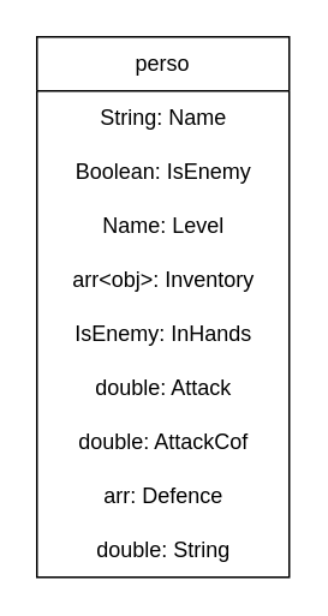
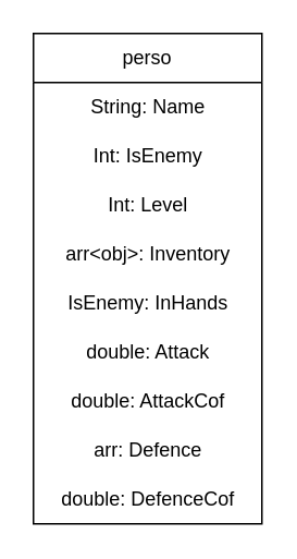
  <mxCell id="0" />
  <mxCell id="1" parent="0" />
  <mxCell id="2" value="perso" style="swimlane;fontStyle=0;childLayout=stackLayout;horizontal=1;startSize=30;horizontalStack=0;resizeParent=1;resizeParentMax=0;resizeLast=0;collapsible=1;marginBottom=0;whiteSpace=wrap;html=1;" vertex="1" parent="1"><mxGeometry x="20" y="20" width="140" height="300" as="geometry" /></mxCell>
  <mxCell id="3" value="String: Name" style="text;html=1;align=center;verticalAlign=middle;resizable=0;points=[];autosize=1;strokeColor=none;fillColor=none;" vertex="1" parent="2"><mxGeometry y="30" width="140" height="30" as="geometry" /></mxCell>
- <mxCell id="4" value="Boolean: IsEnemy" style="text;html=1;align=center;verticalAlign=middle;resizable=0;points=[];autosize=1;strokeColor=none;fillColor=none;" vertex="1" parent="2"><mxGeometry y="60" width="140" height="30" as="geometry" /></mxCell>
- <mxCell id="5" value="Name: Level" style="text;html=1;align=center;verticalAlign=middle;resizable=0;points=[];autosize=1;strokeColor=none;fillColor=none;" vertex="1" parent="2"><mxGeometry y="90" width="140" height="30" as="geometry" /></mxCell>
+ <mxCell id="4" value="Int: IsEnemy" style="text;html=1;align=center;verticalAlign=middle;resizable=0;points=[];autosize=1;strokeColor=none;fillColor=none;" vertex="1" parent="2"><mxGeometry y="60" width="140" height="30" as="geometry" /></mxCell>
+ <mxCell id="5" value="Int: Level" style="text;html=1;align=center;verticalAlign=middle;resizable=0;points=[];autosize=1;strokeColor=none;fillColor=none;" vertex="1" parent="2"><mxGeometry y="90" width="140" height="30" as="geometry" /></mxCell>
  <mxCell id="6" value="arr&amp;lt;obj&amp;gt;: Inventory" style="text;html=1;align=center;verticalAlign=middle;resizable=0;points=[];autosize=1;strokeColor=none;fillColor=none;" vertex="1" parent="2"><mxGeometry y="120" width="140" height="30" as="geometry" /></mxCell>
  <mxCell id="7" value="IsEnemy: InHands" style="text;html=1;align=center;verticalAlign=middle;resizable=0;points=[];autosize=1;strokeColor=none;fillColor=none;" vertex="1" parent="2"><mxGeometry y="150" width="140" height="30" as="geometry" /></mxCell>
  <mxCell id="8" value="double: Attack" style="text;html=1;align=center;verticalAlign=middle;resizable=0;points=[];autosize=1;strokeColor=none;fillColor=none;" vertex="1" parent="2"><mxGeometry y="180" width="140" height="30" as="geometry" /></mxCell>
  <mxCell id="9" value="double: AttackCof" style="text;html=1;align=center;verticalAlign=middle;resizable=0;points=[];autosize=1;strokeColor=none;fillColor=none;" vertex="1" parent="2"><mxGeometry y="210" width="140" height="30" as="geometry" /></mxCell>
  <mxCell id="10" value="arr: Defence" style="text;html=1;align=center;verticalAlign=middle;resizable=0;points=[];autosize=1;strokeColor=none;fillColor=none;" vertex="1" parent="2"><mxGeometry y="240" width="140" height="30" as="geometry" /></mxCell>
- <mxCell id="11" value="double: String" style="text;html=1;align=center;verticalAlign=middle;resizable=0;points=[];autosize=1;strokeColor=none;fillColor=none;" vertex="1" parent="2"><mxGeometry y="270" width="140" height="30" as="geometry" /></mxCell>
+ <mxCell id="11" value="double: DefenceCof" style="text;html=1;align=center;verticalAlign=middle;resizable=0;points=[];autosize=1;strokeColor=none;fillColor=none;" vertex="1" parent="2"><mxGeometry y="270" width="140" height="30" as="geometry" /></mxCell>
